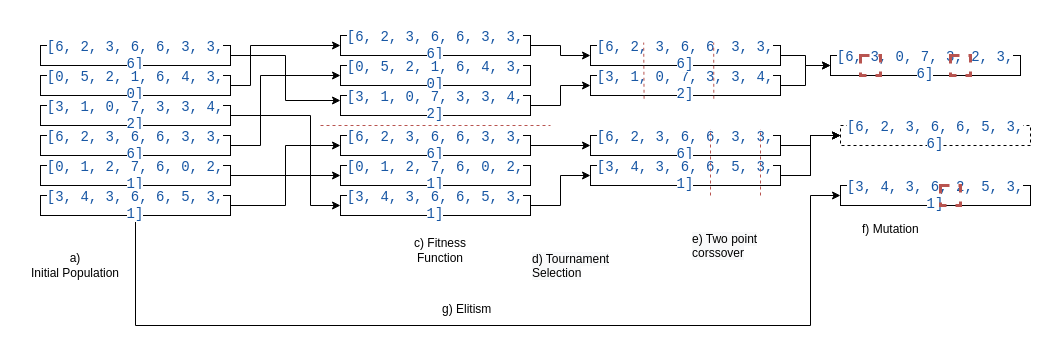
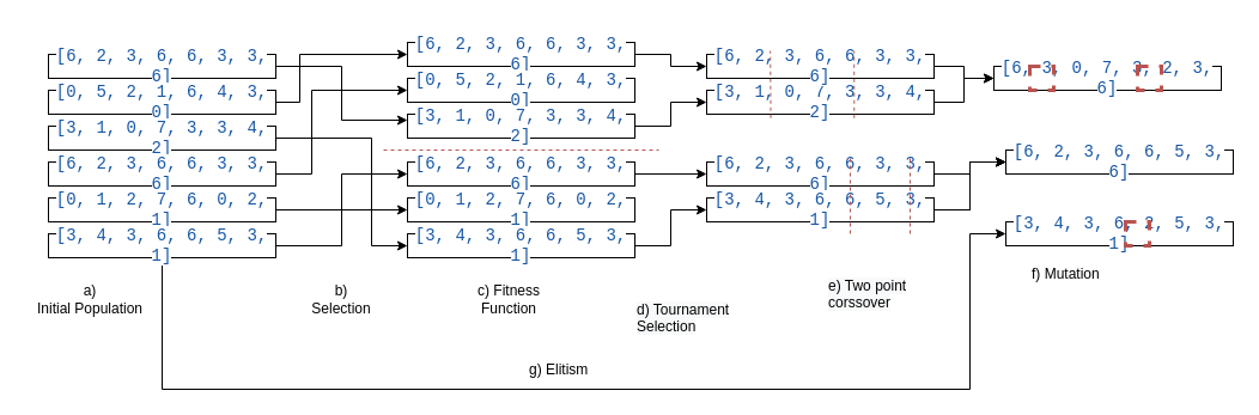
  <mxCell id="0" />
  <mxCell id="1" parent="0" />
  <mxCell id="2" style="edgeStyle=orthogonalEdgeStyle;rounded=0;jumpStyle=none;orthogonalLoop=1;jettySize=auto;html=1;entryX=0;entryY=0.25;entryDx=0;entryDy=0;" edge="1" parent="1" source="3" target="21"><mxGeometry relative="1" as="geometry"><mxPoint x="250" y="40" as="targetPoint" /></mxGeometry></mxCell>
  <mxCell id="3" value="&#10;&#10;&lt;span style=&quot;color: rgb(24, 87, 164); font-family: consolas, &amp;quot;courier new&amp;quot;, monospace; font-size: 14px; font-style: normal; font-weight: 400; letter-spacing: normal; text-indent: 0px; text-transform: none; word-spacing: 0px; background-color: rgb(255, 255, 255); display: inline; float: none;&quot;&gt;[6, 2, 3, 6, 6, 3, 3, 6]&lt;/span&gt;&#10;&#10;" style="rounded=0;whiteSpace=wrap;html=1;" vertex="1" parent="1"><mxGeometry x="40" y="30" width="190" height="20" as="geometry" /></mxCell>
  <mxCell id="4" style="edgeStyle=orthogonalEdgeStyle;rounded=0;jumpStyle=none;orthogonalLoop=1;jettySize=auto;html=1;entryX=0;entryY=0.5;entryDx=0;entryDy=0;" edge="1" parent="1" source="5" target="18"><mxGeometry relative="1" as="geometry"><Array as="points"><mxPoint x="250" y="70" /><mxPoint x="250" y="30" /></Array></mxGeometry></mxCell>
  <mxCell id="5" value="&lt;span style=&quot;color: rgb(24 , 87 , 164) ; font-family: &amp;#34;consolas&amp;#34; , &amp;#34;courier new&amp;#34; , monospace ; font-size: 14px ; background-color: rgb(255 , 255 , 255)&quot;&gt; [0, 5, 2, 1, 6, 4, 3, 0]&lt;br&gt;&lt;/span&gt;" style="rounded=0;whiteSpace=wrap;html=1;" vertex="1" parent="1"><mxGeometry x="40" y="60" width="190" height="20" as="geometry" /></mxCell>
  <mxCell id="6" style="edgeStyle=orthogonalEdgeStyle;rounded=0;jumpStyle=none;orthogonalLoop=1;jettySize=auto;html=1;entryX=0;entryY=0.5;entryDx=0;entryDy=0;" edge="1" parent="1" source="7" target="26"><mxGeometry relative="1" as="geometry"><Array as="points"><mxPoint x="310" y="100" /><mxPoint x="310" y="190" /></Array></mxGeometry></mxCell>
  <mxCell id="7" value="&lt;span style=&quot;color: rgb(24 , 87 , 164) ; font-family: &amp;#34;consolas&amp;#34; , &amp;#34;courier new&amp;#34; , monospace ; font-size: 14px ; background-color: rgb(255 , 255 , 255)&quot;&gt;[3, 1, 0, 7, 3, 3, 4, 2]&lt;/span&gt;" style="rounded=0;whiteSpace=wrap;html=1;" vertex="1" parent="1"><mxGeometry x="40" y="90" width="190" height="20" as="geometry" /></mxCell>
  <mxCell id="8" style="edgeStyle=orthogonalEdgeStyle;rounded=0;jumpStyle=none;orthogonalLoop=1;jettySize=auto;html=1;entryX=0;entryY=0.5;entryDx=0;entryDy=0;" edge="1" parent="1" source="9" target="19"><mxGeometry relative="1" as="geometry"><Array as="points"><mxPoint x="260" y="130" /><mxPoint x="260" y="60" /></Array></mxGeometry></mxCell>
  <mxCell id="9" value="&#10;&#10;&lt;span style=&quot;color: rgb(24, 87, 164); font-family: consolas, &amp;quot;courier new&amp;quot;, monospace; font-size: 14px; font-style: normal; font-weight: 400; letter-spacing: normal; text-indent: 0px; text-transform: none; word-spacing: 0px; background-color: rgb(255, 255, 255); display: inline; float: none;&quot;&gt;[6, 2, 3, 6, 6, 3, 3, 6]&lt;/span&gt;&#10;&#10;" style="rounded=0;whiteSpace=wrap;html=1;" vertex="1" parent="1"><mxGeometry x="40" y="120" width="190" height="20" as="geometry" /></mxCell>
  <mxCell id="10" style="edgeStyle=orthogonalEdgeStyle;rounded=0;jumpStyle=none;orthogonalLoop=1;jettySize=auto;html=1;entryX=0;entryY=0.5;entryDx=0;entryDy=0;" edge="1" parent="1" source="11" target="24"><mxGeometry relative="1" as="geometry" /></mxCell>
  <mxCell id="11" value="&lt;span style=&quot;color: rgb(24 , 87 , 164) ; font-family: &amp;#34;consolas&amp;#34; , &amp;#34;courier new&amp;#34; , monospace ; font-size: 14px ; background-color: rgb(255 , 255 , 255)&quot;&gt;[0, 1, 2, 7, 6, 0, 2, 1]&lt;/span&gt;" style="rounded=0;whiteSpace=wrap;html=1;" vertex="1" parent="1"><mxGeometry x="40" y="150" width="190" height="20" as="geometry" /></mxCell>
  <mxCell id="12" style="edgeStyle=orthogonalEdgeStyle;rounded=0;orthogonalLoop=1;jettySize=auto;html=1;entryX=0;entryY=0.5;entryDx=0;entryDy=0;jumpStyle=none;snapToPoint=0;bendable=1;" edge="1" parent="1" source="14" target="23"><mxGeometry relative="1" as="geometry" /></mxCell>
  <mxCell id="13" style="edgeStyle=orthogonalEdgeStyle;rounded=0;jumpStyle=none;orthogonalLoop=1;jettySize=auto;html=1;entryX=0;entryY=0.5;entryDx=0;entryDy=0;" edge="1" parent="1" source="14" target="50"><mxGeometry relative="1" as="geometry"><Array as="points"><mxPoint x="135" y="310" /><mxPoint x="810" y="310" /><mxPoint x="810" y="180" /></Array></mxGeometry></mxCell>
  <mxCell id="14" value="&lt;span style=&quot;color: rgb(24 , 87 , 164) ; font-family: &amp;#34;consolas&amp;#34; , &amp;#34;courier new&amp;#34; , monospace ; font-size: 14px ; background-color: rgb(255 , 255 , 255)&quot;&gt;[3, 4, 3, 6, 6, 5, 3, 1]&lt;/span&gt;" style="rounded=0;whiteSpace=wrap;html=1;" vertex="1" parent="1"><mxGeometry x="40" y="180" width="190" height="20" as="geometry" /></mxCell>
- <mxCell id="15" value="a)&lt;br&gt;Initial Population" style="text;html=1;strokeColor=none;fillColor=none;align=center;verticalAlign=middle;whiteSpace=wrap;rounded=0;" vertex="1" parent="1"><mxGeometry x="20" y="235" width="110" height="30" as="geometry" /></mxCell>
- <mxCell id="16" value="c) Fitness Function&lt;br&gt;" style="text;html=1;strokeColor=none;fillColor=none;align=center;verticalAlign=middle;whiteSpace=wrap;rounded=0;" vertex="1" parent="1"><mxGeometry x="395" y="220" width="90" height="30" as="geometry" /></mxCell>
+ <mxCell id="15" value="a)&lt;br&gt;Initial Population" style="text;html=1;strokeColor=none;fillColor=none;align=center;verticalAlign=middle;whiteSpace=wrap;rounded=0;" vertex="1" parent="1"><mxGeometry y="220" width="110" height="30" as="geometry" x="20" /></mxCell>
+ <mxCell id="16" value="c) Fitness Function&lt;br&gt;" style="text;html=1;strokeColor=none;fillColor=none;align=center;verticalAlign=middle;whiteSpace=wrap;rounded=0;" vertex="1" parent="1"><mxGeometry x="380" y="220" width="90" height="30" as="geometry" /></mxCell>
  <mxCell id="17" style="edgeStyle=orthogonalEdgeStyle;rounded=0;jumpStyle=none;orthogonalLoop=1;jettySize=auto;html=1;entryX=0;entryY=0.5;entryDx=0;entryDy=0;" edge="1" parent="1" source="18" target="38"><mxGeometry relative="1" as="geometry" /></mxCell>
  <mxCell id="18" value="&#10;&#10;&lt;span style=&quot;color: rgb(24, 87, 164); font-family: consolas, &amp;quot;courier new&amp;quot;, monospace; font-size: 14px; font-style: normal; font-weight: 400; letter-spacing: normal; text-indent: 0px; text-transform: none; word-spacing: 0px; background-color: rgb(255, 255, 255); display: inline; float: none;&quot;&gt;[6, 2, 3, 6, 6, 3, 3, 6]&lt;/span&gt;&#10;&#10;" style="rounded=0;whiteSpace=wrap;html=1;" vertex="1" parent="1"><mxGeometry x="340" y="20" width="190" height="20" as="geometry" /></mxCell>
  <mxCell id="19" value="&lt;span style=&quot;color: rgb(24 , 87 , 164) ; font-family: &amp;#34;consolas&amp;#34; , &amp;#34;courier new&amp;#34; , monospace ; font-size: 14px ; background-color: rgb(255 , 255 , 255)&quot;&gt; [0, 5, 2, 1, 6, 4, 3, 0]&lt;br&gt;&lt;/span&gt;" style="rounded=0;whiteSpace=wrap;html=1;" vertex="1" parent="1"><mxGeometry x="340" y="50" width="190" height="20" as="geometry" /></mxCell>
  <mxCell id="20" style="edgeStyle=orthogonalEdgeStyle;rounded=0;jumpStyle=none;orthogonalLoop=1;jettySize=auto;html=1;entryX=0;entryY=0.5;entryDx=0;entryDy=0;" edge="1" parent="1" source="21" target="36"><mxGeometry relative="1" as="geometry" /></mxCell>
  <mxCell id="21" value="&lt;span style=&quot;color: rgb(24 , 87 , 164) ; font-family: &amp;#34;consolas&amp;#34; , &amp;#34;courier new&amp;#34; , monospace ; font-size: 14px ; background-color: rgb(255 , 255 , 255)&quot;&gt;[3, 1, 0, 7, 3, 3, 4, 2]&lt;/span&gt;" style="rounded=0;whiteSpace=wrap;html=1;" vertex="1" parent="1"><mxGeometry x="340" y="80" width="190" height="20" as="geometry" /></mxCell>
  <mxCell id="22" style="edgeStyle=orthogonalEdgeStyle;rounded=0;jumpStyle=none;orthogonalLoop=1;jettySize=auto;html=1;entryX=0;entryY=0.5;entryDx=0;entryDy=0;" edge="1" parent="1" source="23" target="31"><mxGeometry relative="1" as="geometry" /></mxCell>
  <mxCell id="23" value="&#10;&#10;&lt;span style=&quot;color: rgb(24, 87, 164); font-family: consolas, &amp;quot;courier new&amp;quot;, monospace; font-size: 14px; font-style: normal; font-weight: 400; letter-spacing: normal; text-indent: 0px; text-transform: none; word-spacing: 0px; background-color: rgb(255, 255, 255); display: inline; float: none;&quot;&gt;[6, 2, 3, 6, 6, 3, 3, 6]&lt;/span&gt;&#10;&#10;" style="rounded=0;whiteSpace=wrap;html=1;" vertex="1" parent="1"><mxGeometry x="340" y="120" width="190" height="20" as="geometry" /></mxCell>
  <mxCell id="24" value="&lt;span style=&quot;color: rgb(24 , 87 , 164) ; font-family: &amp;#34;consolas&amp;#34; , &amp;#34;courier new&amp;#34; , monospace ; font-size: 14px ; background-color: rgb(255 , 255 , 255)&quot;&gt;[0, 1, 2, 7, 6, 0, 2, 1]&lt;/span&gt;" style="rounded=0;whiteSpace=wrap;html=1;" vertex="1" parent="1"><mxGeometry x="340" y="150" width="190" height="20" as="geometry" /></mxCell>
  <mxCell id="25" style="edgeStyle=orthogonalEdgeStyle;rounded=0;jumpStyle=none;orthogonalLoop=1;jettySize=auto;html=1;entryX=0;entryY=0.5;entryDx=0;entryDy=0;" edge="1" parent="1" source="26" target="34"><mxGeometry relative="1" as="geometry" /></mxCell>
  <mxCell id="26" value="&lt;span style=&quot;color: rgb(24 , 87 , 164) ; font-family: &amp;#34;consolas&amp;#34; , &amp;#34;courier new&amp;#34; , monospace ; font-size: 14px ; background-color: rgb(255 , 255 , 255)&quot;&gt;[3, 4, 3, 6, 6, 5, 3, 1]&lt;/span&gt;" style="rounded=0;whiteSpace=wrap;html=1;" vertex="1" parent="1"><mxGeometry x="340" y="180" width="190" height="20" as="geometry" /></mxCell>
  <mxCell id="27" value="" style="endArrow=none;html=1;rounded=0;jumpStyle=none;fillColor=#f8cecc;strokeColor=#b85450;dashed=1;" edge="1" parent="1"><mxGeometry width="50" height="50" relative="1" as="geometry"><mxPoint x="320" y="110" as="sourcePoint" /><mxPoint x="550" y="110" as="targetPoint" /></mxGeometry></mxCell>
+ <mxCell id="28" value="b)&lt;br&gt;Selection" style="text;html=1;strokeColor=none;fillColor=none;align=center;verticalAlign=middle;whiteSpace=wrap;rounded=0;" vertex="1" parent="1"><mxGeometry x="230" y="220" width="110" height="30" as="geometry" /></mxCell>
  <mxCell id="29" value="&lt;span style=&quot;color: rgb(0 , 0 , 0) ; font-family: &amp;#34;helvetica&amp;#34; ; font-size: 12px ; font-style: normal ; font-weight: 400 ; letter-spacing: normal ; text-align: center ; text-indent: 0px ; text-transform: none ; word-spacing: 0px ; background-color: rgb(248 , 249 , 250) ; display: inline ; float: none&quot;&gt;d) Tournament Selection&lt;/span&gt;" style="text;whiteSpace=wrap;html=1;" vertex="1" parent="1"><mxGeometry x="530" y="230" width="100" height="30" as="geometry" /></mxCell>
  <mxCell id="30" style="edgeStyle=orthogonalEdgeStyle;rounded=0;jumpStyle=none;orthogonalLoop=1;jettySize=auto;html=1;entryX=0;entryY=0.5;entryDx=0;entryDy=0;" edge="1" parent="1" source="31" target="45"><mxGeometry relative="1" as="geometry" /></mxCell>
  <mxCell id="31" value="&#10;&#10;&lt;span style=&quot;color: rgb(24, 87, 164); font-family: consolas, &amp;quot;courier new&amp;quot;, monospace; font-size: 14px; font-style: normal; font-weight: 400; letter-spacing: normal; text-indent: 0px; text-transform: none; word-spacing: 0px; background-color: rgb(255, 255, 255); display: inline; float: none;&quot;&gt;[6, 2, 3, 6, 6, 3, 3, 6]&lt;/span&gt;&#10;&#10;" style="rounded=0;whiteSpace=wrap;html=1;" vertex="1" parent="1"><mxGeometry x="590" y="120" width="190" height="20" as="geometry" /></mxCell>
  <mxCell id="32" value="" style="edgeStyle=orthogonalEdgeStyle;rounded=0;jumpStyle=none;orthogonalLoop=1;jettySize=auto;html=1;" edge="1" parent="1" source="34" target="45"><mxGeometry relative="1" as="geometry"><Array as="points"><mxPoint x="810" y="160" /><mxPoint x="810" y="120" /></Array></mxGeometry></mxCell>
  <mxCell id="33" style="edgeStyle=orthogonalEdgeStyle;rounded=0;jumpStyle=none;orthogonalLoop=1;jettySize=auto;html=1;entryX=0;entryY=0.5;entryDx=0;entryDy=0;" edge="1" parent="1" source="34" target="45"><mxGeometry relative="1" as="geometry" /></mxCell>
  <mxCell id="34" value="&lt;span style=&quot;color: rgb(24 , 87 , 164) ; font-family: &amp;#34;consolas&amp;#34; , &amp;#34;courier new&amp;#34; , monospace ; font-size: 14px ; background-color: rgb(255 , 255 , 255)&quot;&gt;[3, 4, 3, 6, 6, 5, 3, 1]&lt;/span&gt;" style="rounded=0;whiteSpace=wrap;html=1;" vertex="1" parent="1"><mxGeometry x="590" y="150" width="190" height="20" as="geometry" /></mxCell>
  <mxCell id="35" style="edgeStyle=orthogonalEdgeStyle;rounded=0;jumpStyle=none;orthogonalLoop=1;jettySize=auto;html=1;entryX=0;entryY=0.5;entryDx=0;entryDy=0;" edge="1" parent="1" source="36" target="44"><mxGeometry relative="1" as="geometry" /></mxCell>
  <mxCell id="36" value="&lt;span style=&quot;color: rgb(24 , 87 , 164) ; font-family: &amp;#34;consolas&amp;#34; , &amp;#34;courier new&amp;#34; , monospace ; font-size: 14px ; background-color: rgb(255 , 255 , 255)&quot;&gt;[3, 1, 0, 7, 3, 3, 4, 2]&lt;/span&gt;" style="rounded=0;whiteSpace=wrap;html=1;" vertex="1" parent="1"><mxGeometry x="590" y="60" width="190" height="20" as="geometry" /></mxCell>
  <mxCell id="37" style="edgeStyle=orthogonalEdgeStyle;rounded=0;jumpStyle=none;orthogonalLoop=1;jettySize=auto;html=1;entryX=0;entryY=0.5;entryDx=0;entryDy=0;" edge="1" parent="1" source="38" target="44"><mxGeometry relative="1" as="geometry" /></mxCell>
  <mxCell id="38" value="&#10;&#10;&lt;span style=&quot;color: rgb(24, 87, 164); font-family: consolas, &amp;quot;courier new&amp;quot;, monospace; font-size: 14px; font-style: normal; font-weight: 400; letter-spacing: normal; text-indent: 0px; text-transform: none; word-spacing: 0px; background-color: rgb(255, 255, 255); display: inline; float: none;&quot;&gt;[6, 2, 3, 6, 6, 3, 3, 6]&lt;/span&gt;&#10;&#10;" style="rounded=0;whiteSpace=wrap;html=1;" vertex="1" parent="1"><mxGeometry x="590" y="30" width="190" height="20" as="geometry" /></mxCell>
  <mxCell id="39" value="&lt;span style=&quot;color: rgb(0 , 0 , 0) ; font-family: &amp;#34;helvetica&amp;#34; ; font-size: 12px ; font-style: normal ; font-weight: 400 ; letter-spacing: normal ; text-align: center ; text-indent: 0px ; text-transform: none ; word-spacing: 0px ; background-color: rgb(248 , 249 , 250) ; display: inline ; float: none&quot;&gt;e) Two point corssover&lt;/span&gt;" style="text;whiteSpace=wrap;html=1;" vertex="1" parent="1"><mxGeometry x="690" y="210" width="100" height="30" as="geometry" /></mxCell>
  <mxCell id="40" value="" style="endArrow=none;html=1;rounded=0;jumpStyle=none;entryX=0.28;entryY=-0.147;entryDx=0;entryDy=0;entryPerimeter=0;fillColor=#f8cecc;strokeColor=#b85450;dashed=1;exitX=0.282;exitY=1.163;exitDx=0;exitDy=0;exitPerimeter=0;" edge="1" parent="1" source="36" target="38"><mxGeometry width="50" height="50" relative="1" as="geometry"><mxPoint x="643" y="60" as="sourcePoint" /><mxPoint x="700" y="30" as="targetPoint" /></mxGeometry></mxCell>
  <mxCell id="41" value="" style="endArrow=none;html=1;rounded=0;jumpStyle=none;entryX=0.28;entryY=-0.147;entryDx=0;entryDy=0;entryPerimeter=0;fillColor=#f8cecc;strokeColor=#b85450;dashed=1;exitX=0.649;exitY=1.163;exitDx=0;exitDy=0;exitPerimeter=0;" edge="1" parent="1" source="36"><mxGeometry width="50" height="50" relative="1" as="geometry"><mxPoint x="713" y="60" as="sourcePoint" /><mxPoint x="713.2" y="27.06" as="targetPoint" /></mxGeometry></mxCell>
  <mxCell id="42" value="" style="endArrow=none;html=1;rounded=0;jumpStyle=none;entryX=0.28;entryY=-0.147;entryDx=0;entryDy=0;entryPerimeter=0;fillColor=#f8cecc;strokeColor=#b85450;dashed=1;" edge="1" parent="1"><mxGeometry width="50" height="50" relative="1" as="geometry"><mxPoint x="710" y="180" as="sourcePoint" /><mxPoint x="710" y="113.8" as="targetPoint" /></mxGeometry></mxCell>
  <mxCell id="43" value="" style="endArrow=none;html=1;rounded=0;jumpStyle=none;entryX=0.28;entryY=-0.147;entryDx=0;entryDy=0;entryPerimeter=0;fillColor=#f8cecc;strokeColor=#b85450;dashed=1;" edge="1" parent="1"><mxGeometry width="50" height="50" relative="1" as="geometry"><mxPoint x="760" y="180" as="sourcePoint" /><mxPoint x="760" y="113.8" as="targetPoint" /></mxGeometry></mxCell>
  <mxCell id="44" value="&lt;span style=&quot;color: rgb(24 , 87 , 164) ; font-family: &amp;#34;consolas&amp;#34; , &amp;#34;courier new&amp;#34; , monospace ; font-size: 14px ; background-color: rgb(255 , 255 , 255)&quot;&gt;[6, 3, 0, 7, 3, 2, 3, 6]&lt;/span&gt;" style="rounded=0;whiteSpace=wrap;html=1;" vertex="1" parent="1"><mxGeometry x="830" y="40" width="190" height="20" as="geometry" /></mxCell>
- <mxCell id="45" value="&lt;span style=&quot;color: rgb(24 , 87 , 164) ; font-family: &amp;#34;consolas&amp;#34; , &amp;#34;courier new&amp;#34; , monospace ; font-size: 14px ; background-color: rgb(255 , 255 , 255)&quot;&gt;[6, 2, 3, 6, 6, 5, 3, 6]&lt;/span&gt;" style="rounded=0;whiteSpace=wrap;html=1;dashed=1;" vertex="1" parent="1"><mxGeometry x="840" y="110" width="190" height="20" as="geometry" /></mxCell>
+ <mxCell id="45" value="&lt;span style=&quot;color: rgb(24 , 87 , 164) ; font-family: &amp;#34;consolas&amp;#34; , &amp;#34;courier new&amp;#34; , monospace ; font-size: 14px ; background-color: rgb(255 , 255 , 255)&quot;&gt;[6, 2, 3, 6, 6, 5, 3, 6]&lt;/span&gt;" style="rounded=0;whiteSpace=wrap;html=1;" vertex="1" parent="1"><mxGeometry x="840" y="110" width="190" height="20" as="geometry" /></mxCell>
  <mxCell id="46" value="&lt;span style=&quot;font-family: &amp;#34;helvetica&amp;#34; ; text-align: center&quot;&gt;f) Mutation&lt;/span&gt;" style="text;whiteSpace=wrap;html=1;" vertex="1" parent="1"><mxGeometry x="860" y="200" width="100" height="30" as="geometry" /></mxCell>
  <mxCell id="47" value="" style="rounded=0;whiteSpace=wrap;html=1;fillColor=none;strokeColor=#b85450;dashed=1;strokeWidth=3;" vertex="1" parent="1"><mxGeometry x="860" y="40" width="20" height="20" as="geometry" /></mxCell>
  <mxCell id="48" value="" style="rounded=0;whiteSpace=wrap;html=1;fillColor=none;strokeColor=#b85450;dashed=1;strokeWidth=3;" vertex="1" parent="1"><mxGeometry x="950" y="40" width="20" height="20" as="geometry" /></mxCell>
  <mxCell id="49" value="&lt;span style=&quot;font-family: &amp;#34;helvetica&amp;#34; ; text-align: center&quot;&gt;g) Elitism&lt;/span&gt;" style="text;whiteSpace=wrap;html=1;" vertex="1" parent="1"><mxGeometry x="440" y="280" width="100" height="30" as="geometry" /></mxCell>
  <mxCell id="50" value="&lt;span style=&quot;color: rgb(24 , 87 , 164) ; font-family: &amp;#34;consolas&amp;#34; , &amp;#34;courier new&amp;#34; , monospace ; font-size: 14px ; background-color: rgb(255 , 255 , 255)&quot;&gt;[3, 4, 3, 6, 2, 5, 3, 1]&lt;/span&gt;" style="rounded=0;whiteSpace=wrap;html=1;" vertex="1" parent="1"><mxGeometry x="840" y="170" width="190" height="20" as="geometry" /></mxCell>
  <mxCell id="51" value="" style="rounded=0;whiteSpace=wrap;html=1;fillColor=none;strokeColor=#b85450;dashed=1;strokeWidth=3;" vertex="1" parent="1"><mxGeometry x="940" y="170" width="20" height="20" as="geometry" /></mxCell>
